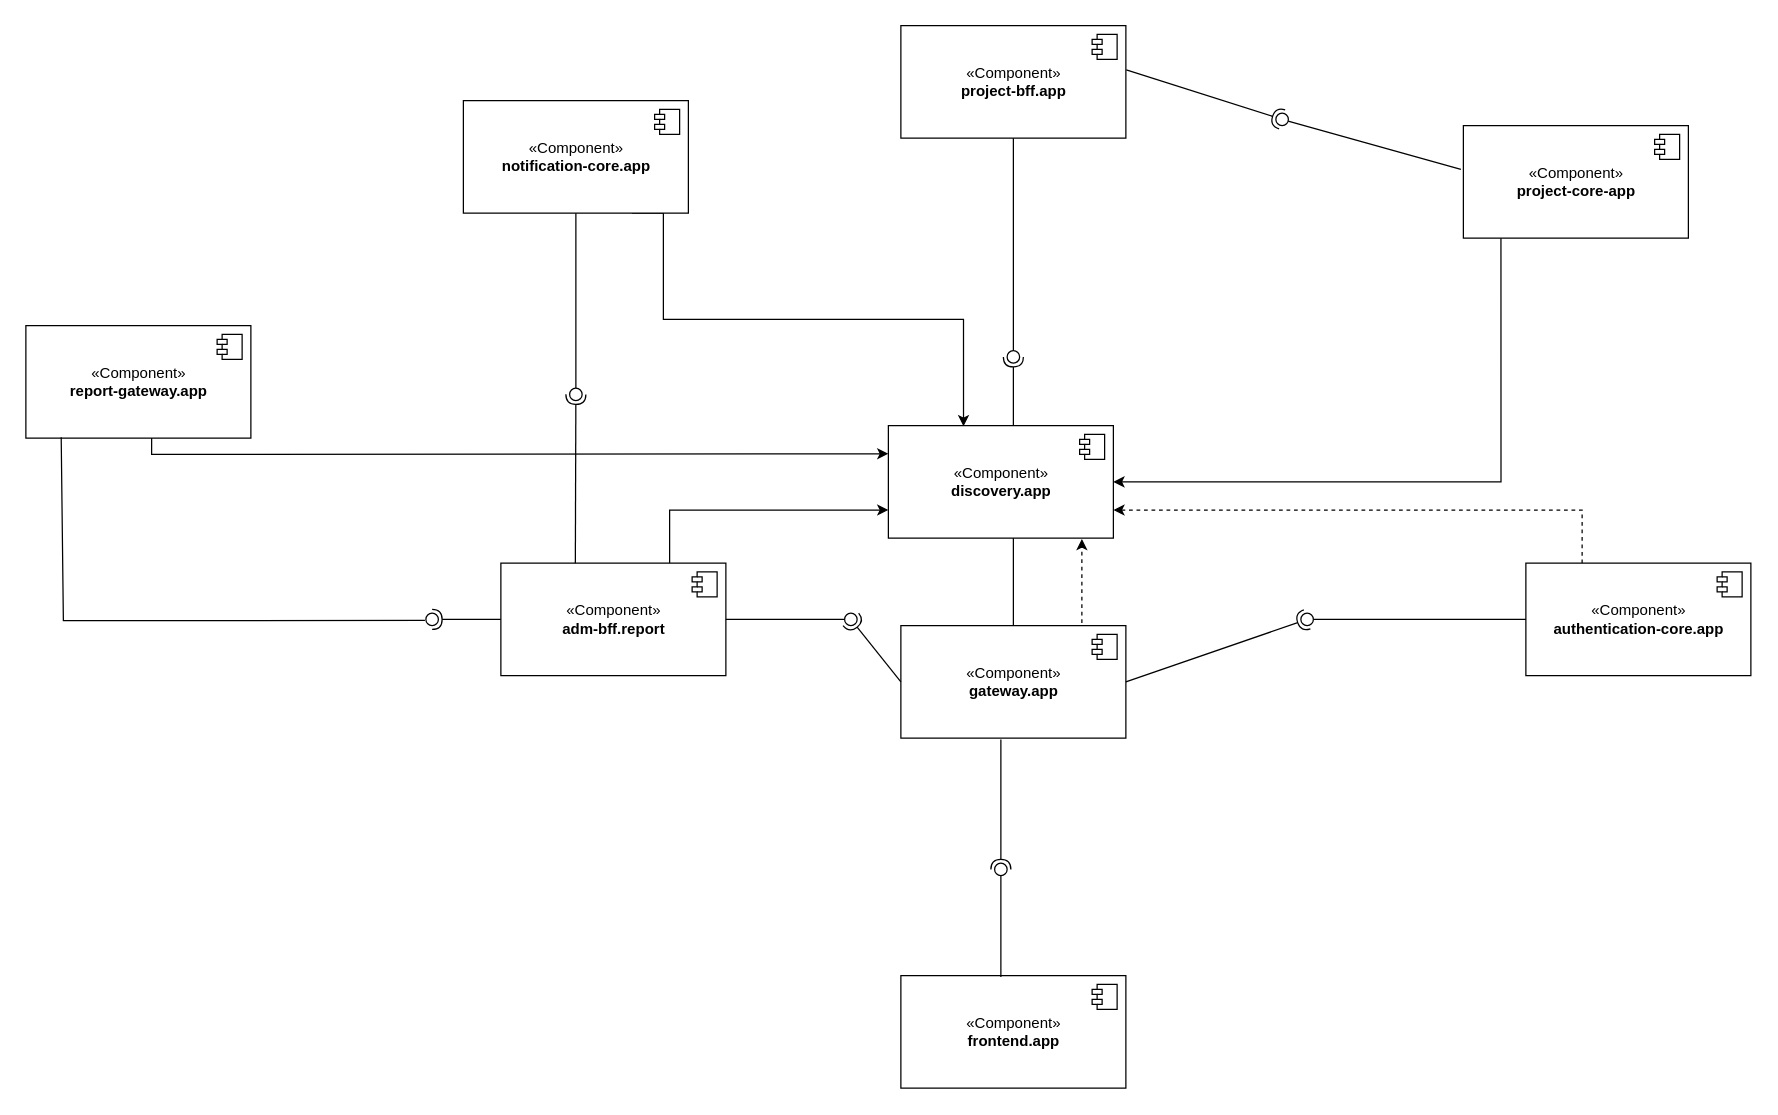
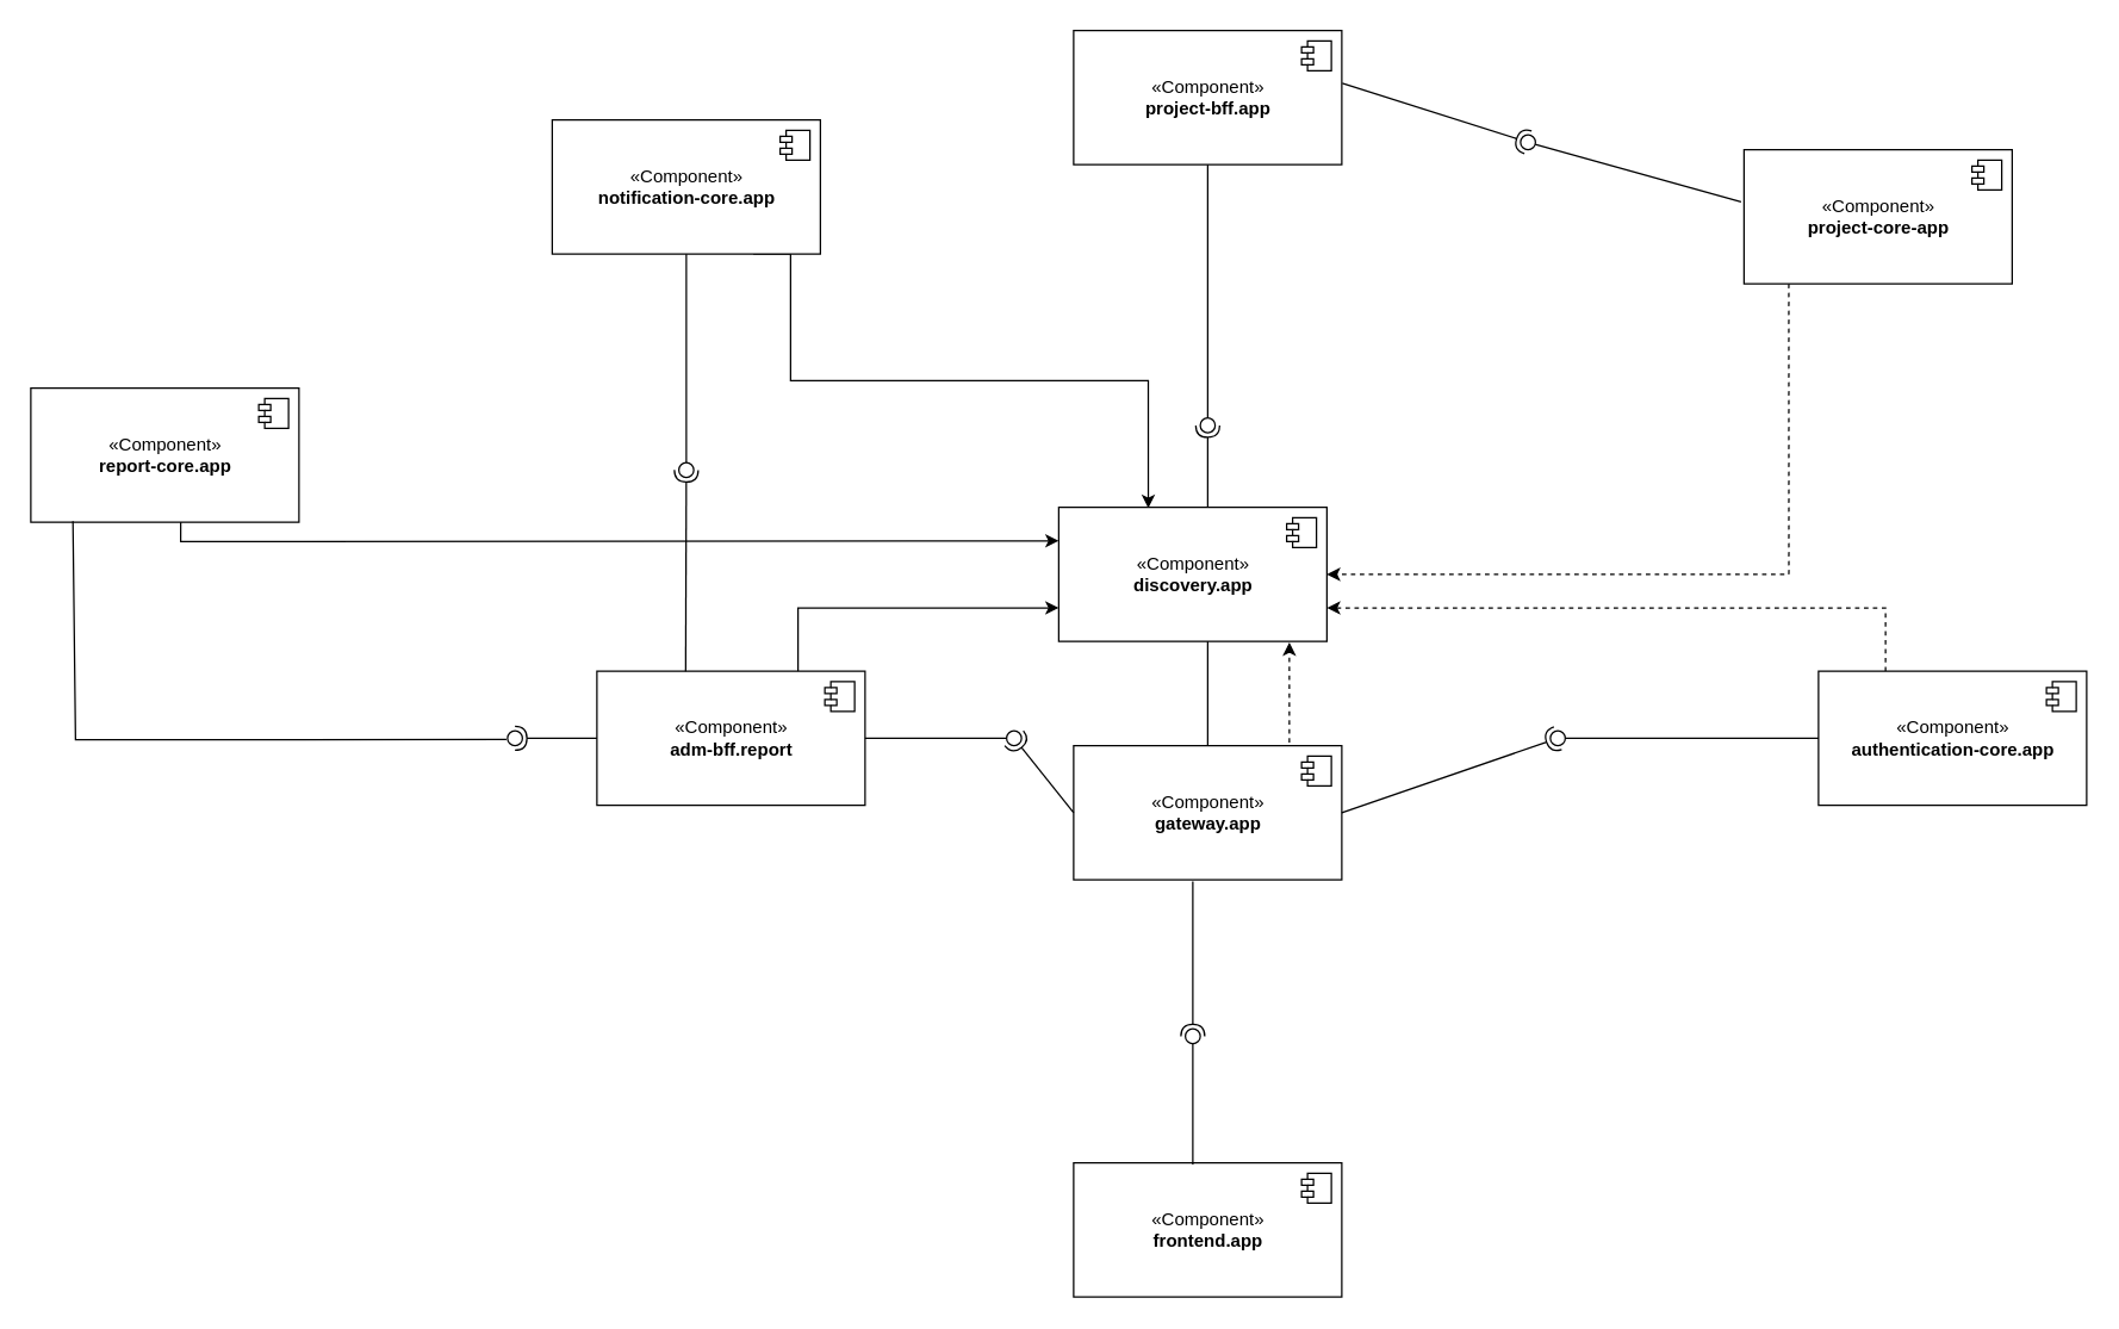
  <mxCell id="0" />
  <mxCell id="1" parent="0" />
  <mxCell id="2" style="edgeStyle=orthogonalEdgeStyle;rounded=0;orthogonalLoop=1;jettySize=auto;html=1;exitX=0.25;exitY=0;exitDx=0;exitDy=0;entryX=1;entryY=0.75;entryDx=0;entryDy=0;dashed=1;" edge="1" parent="1" source="3" target="45"><mxGeometry relative="1" as="geometry" /></mxCell>
  <mxCell id="3" value="&lt;div&gt;«Component»&lt;b&gt;&lt;br&gt;&lt;/b&gt;&lt;/div&gt;&lt;div&gt;&lt;b&gt;authentication-core.app&lt;/b&gt;&lt;/div&gt;" style="html=1;dropTarget=0;" parent="1" vertex="1"><mxGeometry x="1220" y="450" width="180" height="90" as="geometry" /></mxCell>
  <mxCell id="4" value="" style="shape=module;jettyWidth=8;jettyHeight=4;" parent="3" vertex="1"><mxGeometry x="1" width="20" height="20" relative="1" as="geometry"><mxPoint x="-27" y="7" as="offset" /></mxGeometry></mxCell>
  <mxCell id="5" style="edgeStyle=orthogonalEdgeStyle;rounded=0;orthogonalLoop=1;jettySize=auto;html=1;exitX=0.75;exitY=0;exitDx=0;exitDy=0;entryX=0.86;entryY=1.007;entryDx=0;entryDy=0;entryPerimeter=0;dashed=1;" edge="1" parent="1" source="6" target="45"><mxGeometry relative="1" as="geometry"><Array as="points"><mxPoint x="865" y="500" /></Array></mxGeometry></mxCell>
  <mxCell id="6" value="«Component»&lt;br&gt;&lt;b&gt;gateway.app&lt;/b&gt;" style="html=1;dropTarget=0;" parent="1" vertex="1"><mxGeometry x="720" y="500" width="180" height="90" as="geometry" /></mxCell>
  <mxCell id="7" value="" style="shape=module;jettyWidth=8;jettyHeight=4;" parent="6" vertex="1"><mxGeometry x="1" width="20" height="20" relative="1" as="geometry"><mxPoint x="-27" y="7" as="offset" /></mxGeometry></mxCell>
  <mxCell id="8" value="«Component»&lt;br&gt;&lt;b&gt;frontend.app&lt;/b&gt;" style="html=1;dropTarget=0;" parent="1" vertex="1"><mxGeometry x="720" y="780" width="180" height="90" as="geometry" /></mxCell>
  <mxCell id="9" value="" style="shape=module;jettyWidth=8;jettyHeight=4;" parent="8" vertex="1"><mxGeometry x="1" width="20" height="20" relative="1" as="geometry"><mxPoint x="-27" y="7" as="offset" /></mxGeometry></mxCell>
- <mxCell id="10" style="edgeStyle=orthogonalEdgeStyle;rounded=0;orthogonalLoop=1;jettySize=auto;html=1;exitX=0.167;exitY=1;exitDx=0;exitDy=0;entryX=1;entryY=0.5;entryDx=0;entryDy=0;exitPerimeter=0;" edge="1" parent="1" source="11" target="45"><mxGeometry relative="1" as="geometry" /></mxCell>
+ <mxCell id="10" style="edgeStyle=orthogonalEdgeStyle;rounded=0;orthogonalLoop=1;jettySize=auto;html=1;exitX=0.167;exitY=1;exitDx=0;exitDy=0;entryX=1;entryY=0.5;entryDx=0;entryDy=0;exitPerimeter=0;dashed=1;" edge="1" parent="1" source="11" target="45"><mxGeometry relative="1" as="geometry" /></mxCell>
  <mxCell id="11" value="«Component»&lt;br&gt;&lt;b&gt;project-core-ap&lt;/b&gt;&lt;b&gt;p&lt;/b&gt;" style="html=1;dropTarget=0;" parent="1" vertex="1"><mxGeometry x="1170" y="100" width="180" height="90" as="geometry" /></mxCell>
  <mxCell id="12" value="" style="shape=module;jettyWidth=8;jettyHeight=4;" parent="11" vertex="1"><mxGeometry x="1" width="20" height="20" relative="1" as="geometry"><mxPoint x="-27" y="7" as="offset" /></mxGeometry></mxCell>
  <mxCell id="13" style="edgeStyle=orthogonalEdgeStyle;rounded=0;orthogonalLoop=1;jettySize=auto;html=1;exitX=0.75;exitY=1;exitDx=0;exitDy=0;entryX=0.334;entryY=0.006;entryDx=0;entryDy=0;entryPerimeter=0;" edge="1" parent="1" source="14" target="45"><mxGeometry relative="1" as="geometry"><mxPoint x="770" y="310" as="targetPoint" /><Array as="points"><mxPoint x="530" y="170" /><mxPoint x="530" y="255" /><mxPoint x="770" y="255" /></Array></mxGeometry></mxCell>
  <mxCell id="14" value="«Component»&lt;br&gt;&lt;b&gt;notification-core.app&lt;/b&gt;" style="html=1;dropTarget=0;" parent="1" vertex="1"><mxGeometry x="370" y="80" width="180" height="90" as="geometry" /></mxCell>
  <mxCell id="15" value="" style="shape=module;jettyWidth=8;jettyHeight=4;" parent="14" vertex="1"><mxGeometry x="1" width="20" height="20" relative="1" as="geometry"><mxPoint x="-27" y="7" as="offset" /></mxGeometry></mxCell>
  <mxCell id="16" value="«Component»&lt;br&gt;&lt;b&gt;project-bff.app&lt;/b&gt;" style="html=1;dropTarget=0;" parent="1" vertex="1"><mxGeometry x="720" y="20" width="180" height="90" as="geometry" /></mxCell>
  <mxCell id="17" value="" style="shape=module;jettyWidth=8;jettyHeight=4;" parent="16" vertex="1"><mxGeometry x="1" width="20" height="20" relative="1" as="geometry"><mxPoint x="-27" y="7" as="offset" /></mxGeometry></mxCell>
  <mxCell id="18" value="" style="rounded=0;orthogonalLoop=1;jettySize=auto;html=1;endArrow=none;endFill=0;" parent="1" target="20" edge="1"><mxGeometry relative="1" as="geometry"><mxPoint x="800" y="781" as="sourcePoint" /></mxGeometry></mxCell>
  <mxCell id="19" value="" style="rounded=0;orthogonalLoop=1;jettySize=auto;html=1;endArrow=halfCircle;endFill=0;entryX=0.5;entryY=0.5;entryDx=0;entryDy=0;endSize=6;strokeWidth=1;" parent="1" target="20" edge="1"><mxGeometry relative="1" as="geometry"><mxPoint x="800" y="591" as="sourcePoint" /></mxGeometry></mxCell>
  <mxCell id="20" value="" style="ellipse;whiteSpace=wrap;html=1;fontFamily=Helvetica;fontSize=12;fontColor=#000000;align=center;strokeColor=#000000;fillColor=#ffffff;points=[];aspect=fixed;resizable=0;" parent="1" vertex="1"><mxGeometry x="795" y="690" width="10" height="10" as="geometry" /></mxCell>
  <mxCell id="21" value="" style="rounded=0;orthogonalLoop=1;jettySize=auto;html=1;endArrow=none;endFill=0;exitX=0;exitY=0.5;exitDx=0;exitDy=0;" parent="1" source="3" target="23" edge="1"><mxGeometry relative="1" as="geometry"><mxPoint x="940" y="315" as="sourcePoint" /></mxGeometry></mxCell>
  <mxCell id="22" value="" style="rounded=0;orthogonalLoop=1;jettySize=auto;html=1;endArrow=halfCircle;endFill=0;entryX=0.5;entryY=0.5;entryDx=0;entryDy=0;endSize=6;strokeWidth=1;exitX=1;exitY=0.5;exitDx=0;exitDy=0;" parent="1" source="6" target="23" edge="1"><mxGeometry relative="1" as="geometry"><mxPoint x="980" y="315" as="sourcePoint" /></mxGeometry></mxCell>
  <mxCell id="23" value="" style="ellipse;whiteSpace=wrap;html=1;fontFamily=Helvetica;fontSize=12;fontColor=#000000;align=center;strokeColor=#000000;fillColor=#ffffff;points=[];aspect=fixed;resizable=0;" parent="1" vertex="1"><mxGeometry x="1040" y="490" width="10" height="10" as="geometry" /></mxCell>
  <mxCell id="24" value="" style="rounded=0;orthogonalLoop=1;jettySize=auto;html=1;endArrow=none;endFill=0;exitX=0.5;exitY=1;exitDx=0;exitDy=0;" parent="1" source="16" target="26" edge="1"><mxGeometry relative="1" as="geometry"><mxPoint x="790" y="285" as="sourcePoint" /></mxGeometry></mxCell>
  <mxCell id="25" value="" style="rounded=0;orthogonalLoop=1;jettySize=auto;html=1;endArrow=halfCircle;endFill=0;entryX=0.5;entryY=0.5;entryDx=0;entryDy=0;endSize=6;strokeWidth=1;exitX=0.5;exitY=0;exitDx=0;exitDy=0;" parent="1" source="6" target="26" edge="1"><mxGeometry relative="1" as="geometry"><mxPoint x="830" y="285" as="sourcePoint" /></mxGeometry></mxCell>
  <mxCell id="26" value="" style="ellipse;whiteSpace=wrap;html=1;fontFamily=Helvetica;fontSize=12;fontColor=#000000;align=center;strokeColor=#000000;fillColor=#ffffff;points=[];aspect=fixed;resizable=0;" parent="1" vertex="1"><mxGeometry x="805" y="280" width="10" height="10" as="geometry" /></mxCell>
  <mxCell id="27" value="" style="rounded=0;orthogonalLoop=1;jettySize=auto;html=1;endArrow=none;endFill=0;exitX=-0.011;exitY=0.389;exitDx=0;exitDy=0;exitPerimeter=0;" parent="1" source="11" target="29" edge="1"><mxGeometry relative="1" as="geometry"><mxPoint x="1020" y="155" as="sourcePoint" /></mxGeometry></mxCell>
  <mxCell id="28" value="" style="rounded=0;orthogonalLoop=1;jettySize=auto;html=1;endArrow=halfCircle;endFill=0;entryX=0.5;entryY=0.5;entryDx=0;entryDy=0;endSize=6;strokeWidth=1;exitX=1.002;exitY=0.393;exitDx=0;exitDy=0;exitPerimeter=0;" parent="1" source="16" target="29" edge="1"><mxGeometry relative="1" as="geometry"><mxPoint x="1070" y="135" as="sourcePoint" /></mxGeometry></mxCell>
  <mxCell id="29" value="" style="ellipse;whiteSpace=wrap;html=1;fontFamily=Helvetica;fontSize=12;fontColor=#000000;align=center;strokeColor=#000000;fillColor=#ffffff;points=[];aspect=fixed;resizable=0;" parent="1" vertex="1"><mxGeometry x="1020" y="90" width="10" height="10" as="geometry" /></mxCell>
  <mxCell id="30" style="edgeStyle=orthogonalEdgeStyle;rounded=0;orthogonalLoop=1;jettySize=auto;html=1;exitX=0.559;exitY=0.989;exitDx=0;exitDy=0;entryX=0;entryY=0.25;entryDx=0;entryDy=0;exitPerimeter=0;" edge="1" parent="1" source="31" target="45"><mxGeometry relative="1" as="geometry"><Array as="points"><mxPoint x="121" y="363" /><mxPoint x="200" y="363" /></Array></mxGeometry></mxCell>
- <mxCell id="31" value="«Component»&lt;br&gt;&lt;b&gt;report-gateway.app&lt;/b&gt;" style="html=1;dropTarget=0;" parent="1" vertex="1"><mxGeometry x="20" y="260" width="180" height="90" as="geometry" /></mxCell>
+ <mxCell id="31" value="«Component»&lt;br&gt;&lt;b&gt;report-core.app&lt;/b&gt;" style="html=1;dropTarget=0;" parent="1" vertex="1"><mxGeometry x="20" y="260" width="180" height="90" as="geometry" /></mxCell>
  <mxCell id="32" value="" style="shape=module;jettyWidth=8;jettyHeight=4;" parent="31" vertex="1"><mxGeometry x="1" width="20" height="20" relative="1" as="geometry"><mxPoint x="-27" y="7" as="offset" /></mxGeometry></mxCell>
  <mxCell id="33" style="edgeStyle=orthogonalEdgeStyle;rounded=0;orthogonalLoop=1;jettySize=auto;html=1;exitX=0.75;exitY=0;exitDx=0;exitDy=0;entryX=0;entryY=0.75;entryDx=0;entryDy=0;" edge="1" parent="1" source="34" target="45"><mxGeometry relative="1" as="geometry" /></mxCell>
  <mxCell id="34" value="«Component»&lt;br&gt;&lt;b&gt;adm-bff.report&lt;/b&gt;" style="html=1;dropTarget=0;" parent="1" vertex="1"><mxGeometry y="450" width="180" height="90" as="geometry" x="400" /></mxCell>
  <mxCell id="35" value="" style="shape=module;jettyWidth=8;jettyHeight=4;" parent="34" vertex="1"><mxGeometry x="1" width="20" height="20" relative="1" as="geometry"><mxPoint x="-27" y="7" as="offset" /></mxGeometry></mxCell>
  <mxCell id="36" value="" style="rounded=0;orthogonalLoop=1;jettySize=auto;html=1;endArrow=none;endFill=0;exitX=1;exitY=0.5;exitDx=0;exitDy=0;" parent="1" source="34" target="38" edge="1"><mxGeometry relative="1" as="geometry"><mxPoint x="660" y="385" as="sourcePoint" /></mxGeometry></mxCell>
  <mxCell id="37" value="" style="rounded=0;orthogonalLoop=1;jettySize=auto;html=1;endArrow=halfCircle;endFill=0;entryX=0.5;entryY=0.5;entryDx=0;entryDy=0;endSize=6;strokeWidth=1;exitX=0;exitY=0.5;exitDx=0;exitDy=0;" parent="1" source="6" target="38" edge="1"><mxGeometry relative="1" as="geometry"><mxPoint x="700" y="385" as="sourcePoint" /></mxGeometry></mxCell>
  <mxCell id="38" value="" style="ellipse;whiteSpace=wrap;html=1;fontFamily=Helvetica;fontSize=12;fontColor=#000000;align=center;strokeColor=#000000;fillColor=#ffffff;points=[];aspect=fixed;resizable=0;" parent="1" vertex="1"><mxGeometry x="675" y="490" width="10" height="10" as="geometry" /></mxCell>
  <mxCell id="39" value="" style="rounded=0;orthogonalLoop=1;jettySize=auto;html=1;endArrow=none;endFill=0;exitX=0.5;exitY=1;exitDx=0;exitDy=0;" parent="1" source="14" target="41" edge="1"><mxGeometry relative="1" as="geometry"><mxPoint x="510" y="315" as="sourcePoint" /></mxGeometry></mxCell>
  <mxCell id="40" value="" style="rounded=0;orthogonalLoop=1;jettySize=auto;html=1;endArrow=halfCircle;endFill=0;entryX=0.5;entryY=0.5;entryDx=0;entryDy=0;endSize=6;strokeWidth=1;exitX=0.331;exitY=0.001;exitDx=0;exitDy=0;exitPerimeter=0;" parent="1" source="34" target="41" edge="1"><mxGeometry relative="1" as="geometry"><mxPoint x="460" y="448" as="sourcePoint" /></mxGeometry></mxCell>
  <mxCell id="41" value="" style="ellipse;whiteSpace=wrap;html=1;fontFamily=Helvetica;fontSize=12;fontColor=#000000;align=center;strokeColor=#000000;fillColor=#ffffff;points=[];aspect=fixed;resizable=0;" parent="1" vertex="1"><mxGeometry x="455" y="310" width="10" height="10" as="geometry" /></mxCell>
  <mxCell id="42" value="" style="rounded=0;orthogonalLoop=1;jettySize=auto;html=1;endArrow=none;endFill=0;exitX=0.157;exitY=0.992;exitDx=0;exitDy=0;exitPerimeter=0;entryX=-0.076;entryY=0.587;entryDx=0;entryDy=0;entryPerimeter=0;" parent="1" source="31" target="44" edge="1"><mxGeometry relative="1" as="geometry"><mxPoint x="390" y="385" as="sourcePoint" /><mxPoint x="330" y="500" as="targetPoint" /><Array as="points"><mxPoint x="50" y="496" /></Array></mxGeometry></mxCell>
  <mxCell id="43" value="" style="rounded=0;orthogonalLoop=1;jettySize=auto;html=1;endArrow=halfCircle;endFill=0;entryX=0.5;entryY=0.5;entryDx=0;entryDy=0;endSize=6;strokeWidth=1;exitX=0;exitY=0.5;exitDx=0;exitDy=0;" parent="1" source="34" target="44" edge="1"><mxGeometry relative="1" as="geometry"><mxPoint x="430" y="385" as="sourcePoint" /></mxGeometry></mxCell>
  <mxCell id="44" value="" style="ellipse;whiteSpace=wrap;html=1;fontFamily=Helvetica;fontSize=12;fontColor=#000000;align=center;strokeColor=#000000;fillColor=#ffffff;points=[];aspect=fixed;resizable=0;" parent="1" vertex="1"><mxGeometry x="340" y="490" width="10" height="10" as="geometry" /></mxCell>
  <mxCell id="45" value="«Component»&lt;br&gt;&lt;b&gt;discovery.app&lt;/b&gt;" style="html=1;dropTarget=0;" vertex="1" parent="1"><mxGeometry x="710" y="340" width="180" height="90" as="geometry" /></mxCell>
  <mxCell id="46" value="" style="shape=module;jettyWidth=8;jettyHeight=4;" vertex="1" parent="45"><mxGeometry x="1" width="20" height="20" relative="1" as="geometry"><mxPoint x="-27" y="7" as="offset" /></mxGeometry></mxCell>
